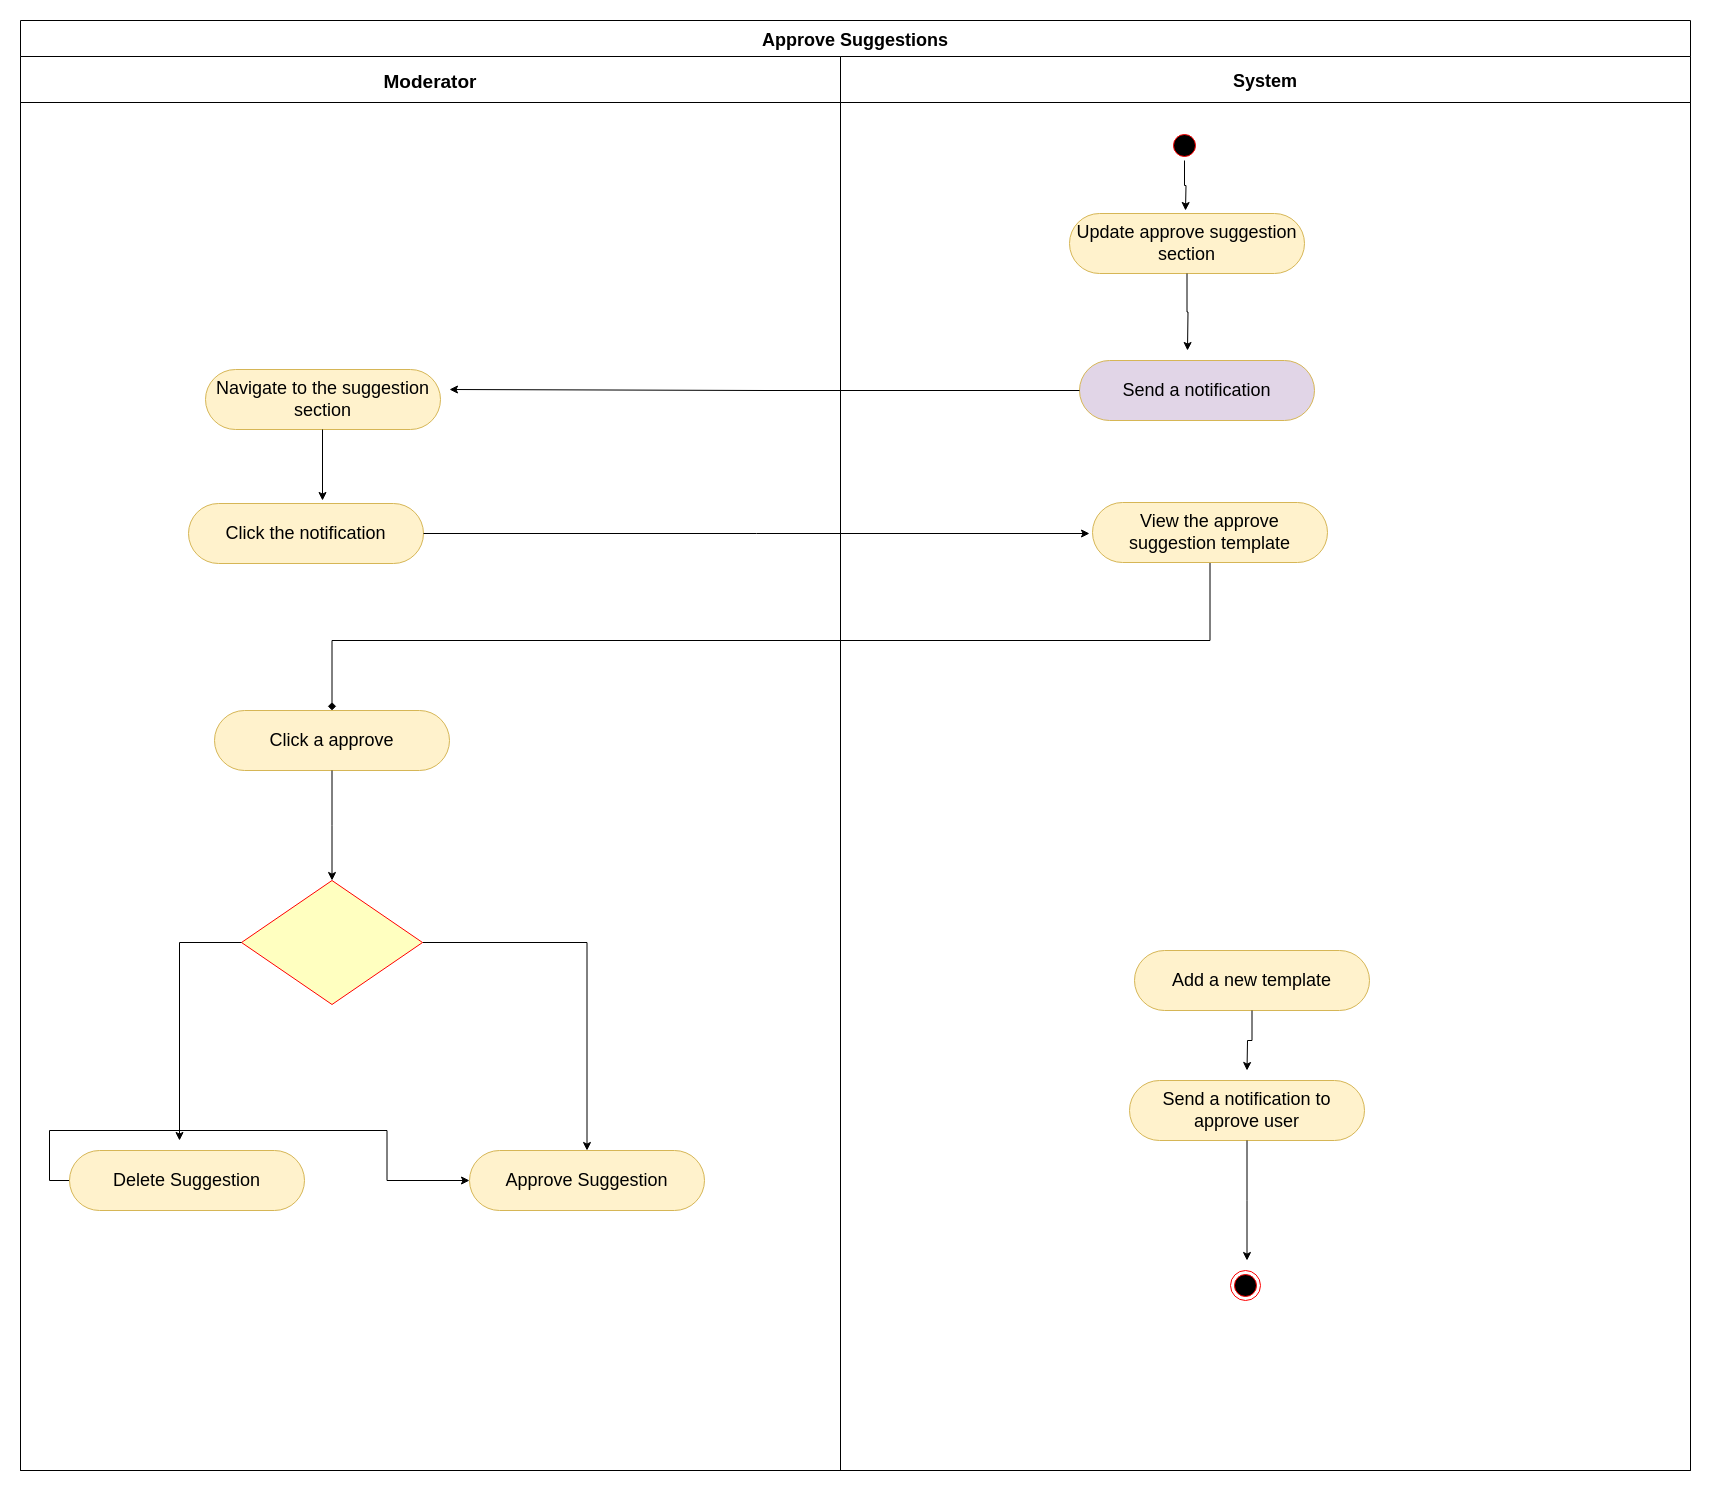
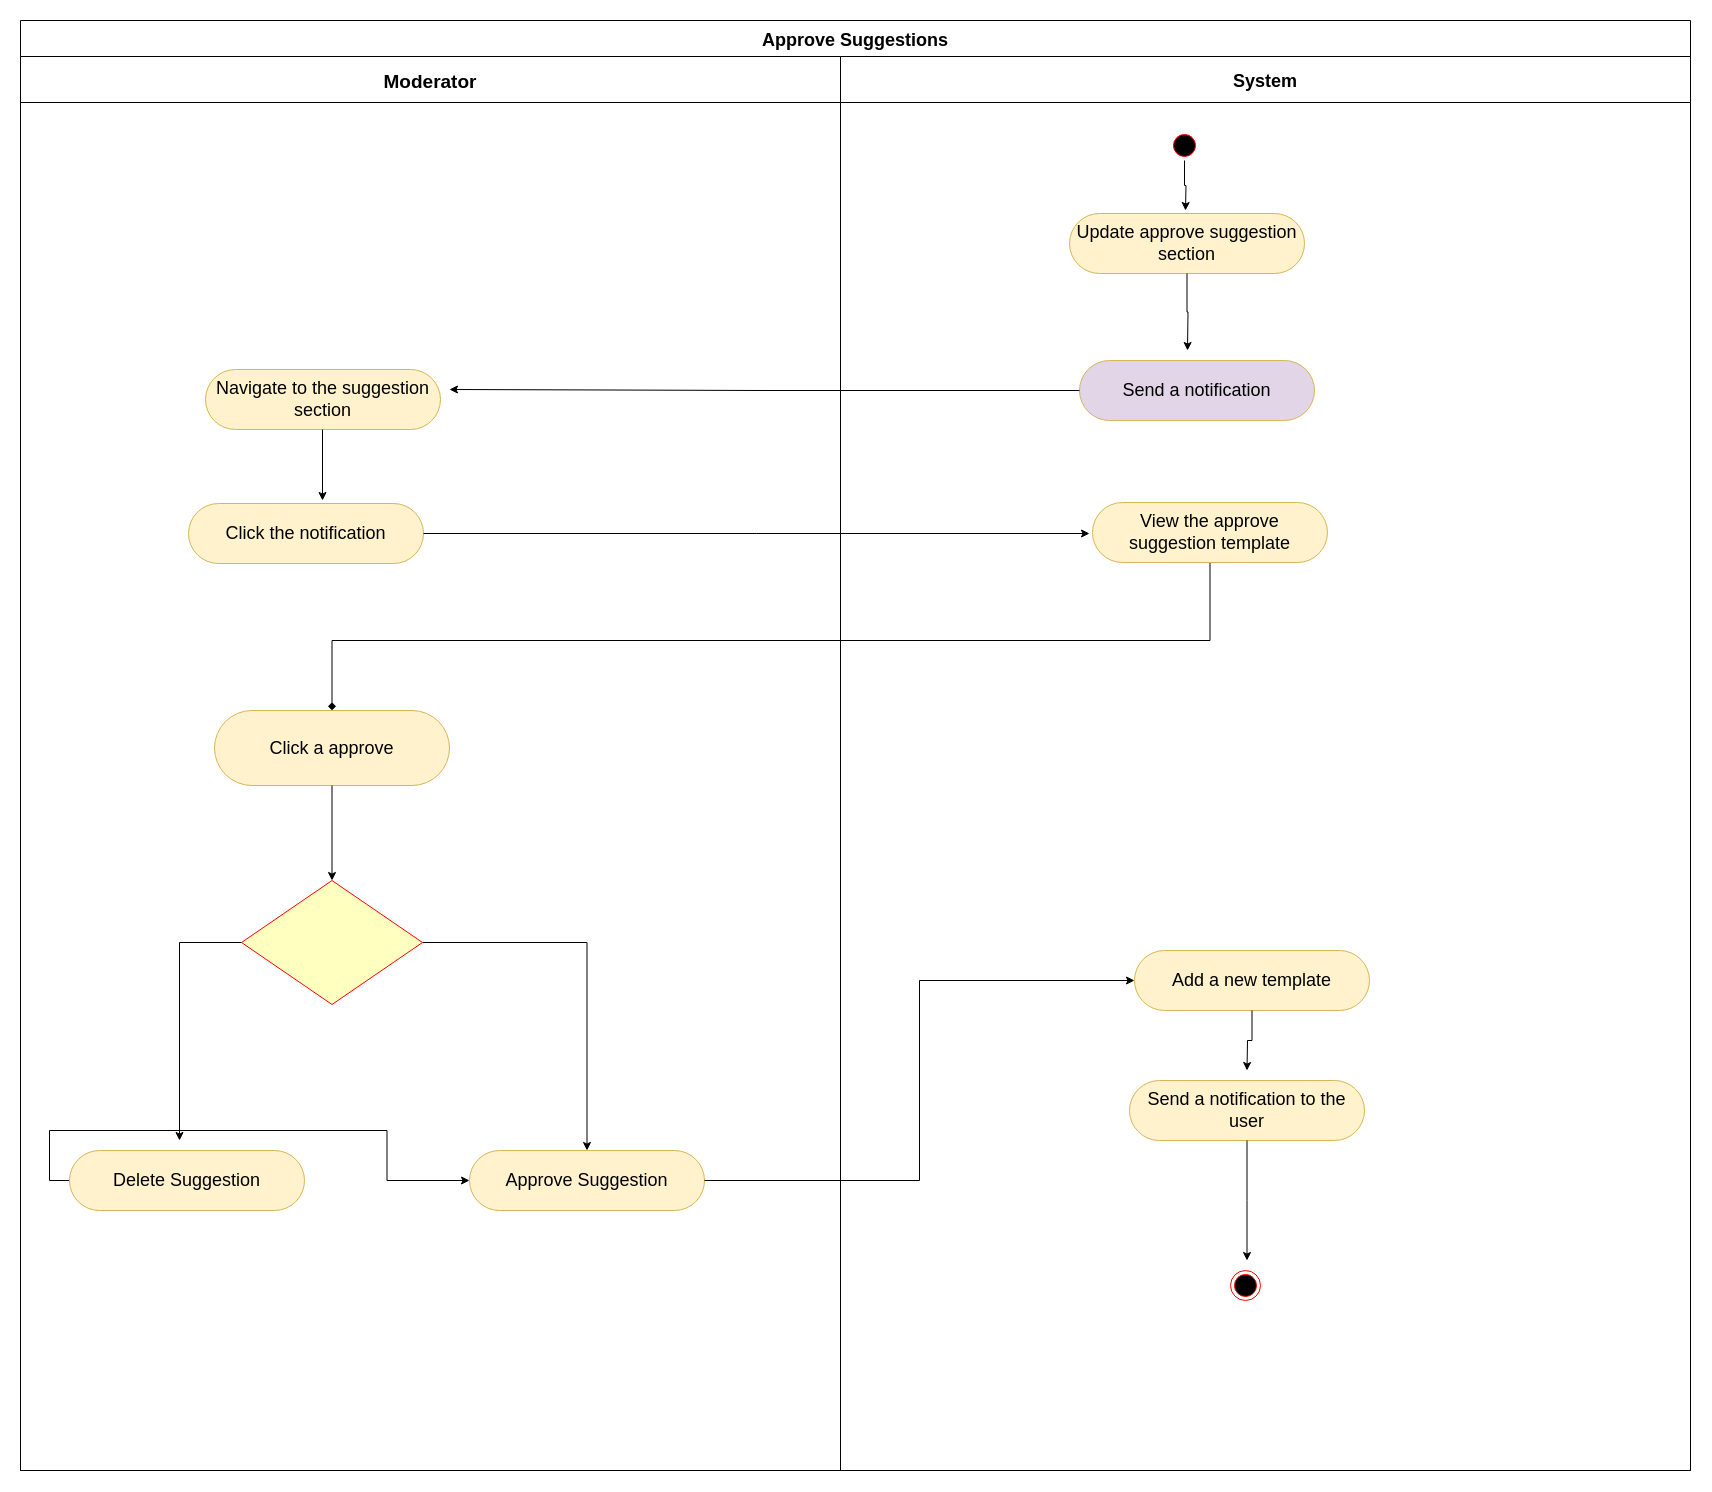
  <mxCell id="0" />
  <mxCell id="1" parent="0" />
  <mxCell id="2" value="Approve Suggestions" style="swimlane;childLayout=stackLayout;resizeParent=1;resizeParentMax=0;startSize=36;fontSize=18;swimlaneFillColor=none;fillColor=default;" vertex="1" parent="1"><mxGeometry x="20" y="20" width="1670" height="1450" as="geometry" /></mxCell>
  <mxCell id="3" style="edgeStyle=orthogonalEdgeStyle;rounded=0;orthogonalLoop=1;jettySize=auto;html=1;entryX=0.5;entryY=0;entryDx=0;entryDy=0;endArrow=diamond;" edge="1" parent="2" source="20" target="7"><mxGeometry relative="1" as="geometry"><Array as="points"><mxPoint x="1190" y="620" /><mxPoint x="312" y="620" /></Array></mxGeometry></mxCell>
  <mxCell id="4" value="Moderator" style="swimlane;startSize=46;fontSize=19;" vertex="1" parent="2"><mxGeometry y="36" width="820" height="1414" as="geometry"><mxRectangle y="36" width="50" height="1234" as="alternateBounds" /></mxGeometry></mxCell>
  <mxCell id="5" value="&lt;span id=&quot;docs-internal-guid-8911267b-7fff-a18d-b840-a1d3abe466f2&quot;&gt;&lt;span style=&quot;background-color: transparent; font-variant-numeric: normal; font-variant-east-asian: normal; vertical-align: baseline;&quot;&gt;&lt;font style=&quot;font-size: 18px;&quot;&gt;Navigate to the suggestion section&lt;/font&gt;&lt;/span&gt;&lt;/span&gt;" style="rounded=1;whiteSpace=wrap;html=1;fontSize=18;arcSize=50;fillColor=#fff2cc;strokeColor=#d6b656;" vertex="1" parent="4"><mxGeometry x="185" y="313" width="235" height="60" as="geometry" /></mxCell>
  <mxCell id="6" value="&lt;span id=&quot;docs-internal-guid-8911267b-7fff-a18d-b840-a1d3abe466f2&quot;&gt;&lt;span style=&quot;background-color: transparent; font-variant-numeric: normal; font-variant-east-asian: normal; vertical-align: baseline;&quot;&gt;&lt;font style=&quot;font-size: 18px;&quot;&gt;Click the notification&lt;br&gt;&lt;/font&gt;&lt;/span&gt;&lt;/span&gt;" style="rounded=1;whiteSpace=wrap;html=1;fontSize=18;arcSize=50;fillColor=#fff2cc;strokeColor=#d6b656;" vertex="1" parent="4"><mxGeometry x="168" y="447" width="235" height="60" as="geometry" /></mxCell>
- <mxCell id="7" value="&lt;span id=&quot;docs-internal-guid-8911267b-7fff-a18d-b840-a1d3abe466f2&quot;&gt;&lt;span style=&quot;background-color: transparent; font-variant-numeric: normal; font-variant-east-asian: normal; vertical-align: baseline;&quot;&gt;&lt;font style=&quot;font-size: 18px;&quot;&gt;Click a approve&lt;/font&gt;&lt;/span&gt;&lt;/span&gt;" style="rounded=1;whiteSpace=wrap;html=1;fontSize=18;arcSize=50;fillColor=#fff2cc;strokeColor=#d6b656;" vertex="1" parent="4"><mxGeometry x="194" y="654" width="235" height="60" as="geometry" /></mxCell>
+ <mxCell id="7" value="&lt;span id=&quot;docs-internal-guid-8911267b-7fff-a18d-b840-a1d3abe466f2&quot;&gt;&lt;span style=&quot;background-color: transparent; font-variant-numeric: normal; font-variant-east-asian: normal; vertical-align: baseline;&quot;&gt;&lt;font style=&quot;font-size: 18px;&quot;&gt;Click a approve&lt;/font&gt;&lt;/span&gt;&lt;/span&gt;" style="rounded=1;whiteSpace=wrap;html=1;fontSize=18;arcSize=50;fillColor=#fff2cc;strokeColor=#d6b656;" vertex="1" parent="4"><mxGeometry x="194" y="654" width="235" height="75" as="geometry" /></mxCell>
  <mxCell id="8" style="edgeStyle=orthogonalEdgeStyle;rounded=0;orthogonalLoop=1;jettySize=auto;html=1;exitX=0;exitY=0.5;exitDx=0;exitDy=0;" edge="1" parent="4" source="9" target="13"><mxGeometry relative="1" as="geometry" /></mxCell>
  <mxCell id="9" value="Delete Suggestion" style="rounded=1;whiteSpace=wrap;html=1;fontSize=18;arcSize=50;fillColor=#fff2cc;strokeColor=#d6b656;" vertex="1" parent="4"><mxGeometry x="49" y="1094" width="235" height="60" as="geometry" /></mxCell>
  <mxCell id="10" style="edgeStyle=orthogonalEdgeStyle;rounded=0;orthogonalLoop=1;jettySize=auto;html=1;" edge="1" parent="4" source="5"><mxGeometry relative="1" as="geometry"><mxPoint x="302" y="444" as="targetPoint" /></mxGeometry></mxCell>
  <mxCell id="11" style="edgeStyle=orthogonalEdgeStyle;rounded=0;orthogonalLoop=1;jettySize=auto;html=1;entryX=0.5;entryY=0;entryDx=0;entryDy=0;" edge="1" parent="4" source="12" target="13"><mxGeometry relative="1" as="geometry" /></mxCell>
  <mxCell id="12" value="" style="rhombus;whiteSpace=wrap;html=1;fillColor=#ffffc0;strokeColor=#ff0000;fontSize=18;" vertex="1" parent="4"><mxGeometry x="221" y="824" width="181" height="124" as="geometry" /></mxCell>
  <mxCell id="13" value="&lt;span id=&quot;docs-internal-guid-8911267b-7fff-a18d-b840-a1d3abe466f2&quot;&gt;&lt;span style=&quot;background-color: transparent; font-variant-numeric: normal; font-variant-east-asian: normal; vertical-align: baseline;&quot;&gt;&lt;font style=&quot;font-size: 18px;&quot;&gt;Approve Suggestion&lt;/font&gt;&lt;/span&gt;&lt;/span&gt;" style="rounded=1;whiteSpace=wrap;html=1;fontSize=18;arcSize=50;fillColor=#fff2cc;strokeColor=#d6b656;" vertex="1" parent="4"><mxGeometry x="449" y="1094" width="235" height="60" as="geometry" /></mxCell>
  <mxCell id="14" value="System" style="swimlane;startSize=46;fontSize=18;gradientColor=none;strokeColor=#000000;" vertex="1" parent="2"><mxGeometry x="820" y="36" width="850" height="1414" as="geometry" /></mxCell>
  <mxCell id="15" value="&lt;span id=&quot;docs-internal-guid-8911267b-7fff-a18d-b840-a1d3abe466f2&quot;&gt;&lt;span style=&quot;background-color: transparent; font-variant-numeric: normal; font-variant-east-asian: normal; vertical-align: baseline;&quot;&gt;&lt;font style=&quot;font-size: 18px;&quot;&gt;Update approve suggestion section&lt;/font&gt;&lt;/span&gt;&lt;/span&gt;" style="rounded=1;whiteSpace=wrap;html=1;fontSize=18;arcSize=50;fillColor=#fff2cc;strokeColor=#d6b656;" vertex="1" parent="14"><mxGeometry x="229" y="157" width="235" height="60" as="geometry" /></mxCell>
  <mxCell id="16" value="" style="ellipse;html=1;shape=startState;fillColor=#000000;strokeColor=#ff0000;" vertex="1" parent="14"><mxGeometry x="329" y="74" width="30" height="30" as="geometry" /></mxCell>
  <mxCell id="17" value="&lt;span id=&quot;docs-internal-guid-8911267b-7fff-a18d-b840-a1d3abe466f2&quot;&gt;&lt;span style=&quot;background-color: transparent; font-variant-numeric: normal; font-variant-east-asian: normal; vertical-align: baseline;&quot;&gt;&lt;font style=&quot;font-size: 18px;&quot;&gt;Send a notification&lt;/font&gt;&lt;/span&gt;&lt;/span&gt;" style="rounded=1;whiteSpace=wrap;html=1;fontSize=18;arcSize=50;fillColor=#e1d5e7;strokeColor=#d6b656;" vertex="1" parent="14"><mxGeometry x="239" y="304" width="235" height="60" as="geometry" /></mxCell>
  <mxCell id="18" value="&lt;span id=&quot;docs-internal-guid-8911267b-7fff-a18d-b840-a1d3abe466f2&quot;&gt;&lt;span style=&quot;background-color: transparent; font-variant-numeric: normal; font-variant-east-asian: normal; vertical-align: baseline;&quot;&gt;&lt;font style=&quot;font-size: 18px;&quot;&gt;Add a new template&lt;/font&gt;&lt;/span&gt;&lt;/span&gt;" style="rounded=1;whiteSpace=wrap;html=1;fontSize=18;arcSize=50;fillColor=#fff2cc;strokeColor=#d6b656;" vertex="1" parent="14"><mxGeometry x="294" y="894" width="235" height="60" as="geometry" /></mxCell>
- <mxCell id="19" value="&lt;span id=&quot;docs-internal-guid-8911267b-7fff-a18d-b840-a1d3abe466f2&quot;&gt;&lt;span style=&quot;background-color: transparent; font-variant-numeric: normal; font-variant-east-asian: normal; vertical-align: baseline;&quot;&gt;&lt;font style=&quot;font-size: 18px;&quot;&gt;Send a notification to approve user&lt;/font&gt;&lt;/span&gt;&lt;/span&gt;" style="rounded=1;whiteSpace=wrap;html=1;fontSize=18;arcSize=50;fillColor=#fff2cc;strokeColor=#d6b656;" vertex="1" parent="14"><mxGeometry x="289" y="1024" width="235" height="60" as="geometry" /></mxCell>
+ <mxCell id="19" value="&lt;span id=&quot;docs-internal-guid-8911267b-7fff-a18d-b840-a1d3abe466f2&quot;&gt;&lt;span style=&quot;background-color: transparent; font-variant-numeric: normal; font-variant-east-asian: normal; vertical-align: baseline;&quot;&gt;&lt;font style=&quot;font-size: 18px;&quot;&gt;Send a notification to the user&lt;/font&gt;&lt;/span&gt;&lt;/span&gt;" style="rounded=1;whiteSpace=wrap;html=1;fontSize=18;arcSize=50;fillColor=#fff2cc;strokeColor=#d6b656;" vertex="1" parent="14"><mxGeometry x="289" y="1024" width="235" height="60" as="geometry" /></mxCell>
  <mxCell id="20" value="&lt;span id=&quot;docs-internal-guid-8911267b-7fff-a18d-b840-a1d3abe466f2&quot;&gt;&lt;span style=&quot;background-color: transparent; font-variant-numeric: normal; font-variant-east-asian: normal; vertical-align: baseline;&quot;&gt;&lt;font style=&quot;font-size: 18px;&quot;&gt;View the approve &lt;br&gt;suggestion template&lt;/font&gt;&lt;/span&gt;&lt;/span&gt;" style="rounded=1;whiteSpace=wrap;html=1;fontSize=18;arcSize=50;fillColor=#fff2cc;strokeColor=#d6b656;" vertex="1" parent="14"><mxGeometry x="252" y="446" width="235" height="60" as="geometry" /></mxCell>
  <mxCell id="21" value="" style="ellipse;html=1;shape=endState;fillColor=#000000;strokeColor=#ff0000;fontSize=18;direction=west;" vertex="1" parent="14"><mxGeometry x="390" y="1214" width="30" height="30" as="geometry" /></mxCell>
+ <mxCell id="22" style="edgeStyle=orthogonalEdgeStyle;rounded=0;orthogonalLoop=1;jettySize=auto;html=1;entryX=0;entryY=0.5;entryDx=0;entryDy=0;" edge="1" parent="2" source="13" target="18"><mxGeometry relative="1" as="geometry"><mxPoint x="989" y="910" as="targetPoint" /></mxGeometry></mxCell>
  <mxCell id="23" style="edgeStyle=orthogonalEdgeStyle;rounded=0;orthogonalLoop=1;jettySize=auto;html=1;" edge="1" parent="2" source="17"><mxGeometry relative="1" as="geometry"><mxPoint x="429" y="369" as="targetPoint" /></mxGeometry></mxCell>
  <mxCell id="24" style="edgeStyle=orthogonalEdgeStyle;rounded=0;orthogonalLoop=1;jettySize=auto;html=1;" edge="1" parent="1" source="15"><mxGeometry relative="1" as="geometry"><mxPoint x="1187" y="350" as="targetPoint" /></mxGeometry></mxCell>
  <mxCell id="25" style="edgeStyle=orthogonalEdgeStyle;rounded=0;orthogonalLoop=1;jettySize=auto;html=1;" edge="1" parent="1" source="6"><mxGeometry relative="1" as="geometry"><mxPoint x="1089" y="533" as="targetPoint" /></mxGeometry></mxCell>
  <mxCell id="26" style="edgeStyle=orthogonalEdgeStyle;rounded=0;orthogonalLoop=1;jettySize=auto;html=1;exitX=0.5;exitY=1;exitDx=0;exitDy=0;" edge="1" parent="1" source="16"><mxGeometry relative="1" as="geometry"><mxPoint x="1185" y="210" as="targetPoint" /></mxGeometry></mxCell>
  <mxCell id="27" style="edgeStyle=orthogonalEdgeStyle;rounded=0;orthogonalLoop=1;jettySize=auto;html=1;" edge="1" parent="1" source="7"><mxGeometry relative="1" as="geometry"><mxPoint x="331.5" y="880" as="targetPoint" /></mxGeometry></mxCell>
  <mxCell id="28" style="edgeStyle=orthogonalEdgeStyle;rounded=0;orthogonalLoop=1;jettySize=auto;html=1;" edge="1" parent="1" source="12"><mxGeometry relative="1" as="geometry"><mxPoint x="179" y="1140" as="targetPoint" /><Array as="points"><mxPoint x="179" y="942" /><mxPoint x="179" y="1140" /></Array></mxGeometry></mxCell>
  <mxCell id="29" style="edgeStyle=orthogonalEdgeStyle;rounded=0;orthogonalLoop=1;jettySize=auto;html=1;" edge="1" parent="1" source="18"><mxGeometry relative="1" as="geometry"><mxPoint x="1246.5" y="1070" as="targetPoint" /></mxGeometry></mxCell>
  <mxCell id="30" style="edgeStyle=orthogonalEdgeStyle;rounded=0;orthogonalLoop=1;jettySize=auto;html=1;" edge="1" parent="1" source="19"><mxGeometry relative="1" as="geometry"><mxPoint x="1246.5" y="1260" as="targetPoint" /></mxGeometry></mxCell>
